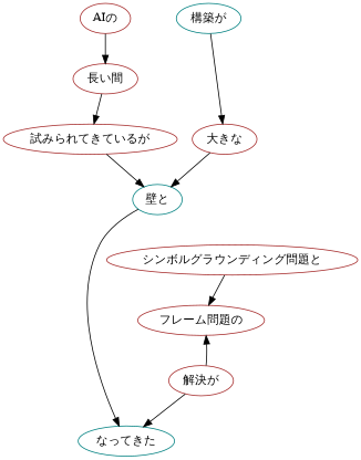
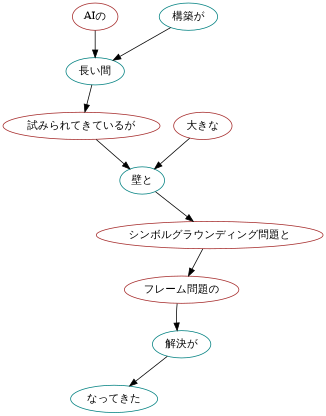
  digraph {
    node [color=brown]
    n1 [label="AIの"]
-   n2 [label="長い間"]
+   n2 [color=teal label="長い間"]
    n3 [color=teal label="構築が"]
    n4 [label="試みられてきているが"]
    n5 [color=teal label="壁と"]
    n6 [color=teal label="なってきた"]
    n7 [label="シンボルグラウンディング問題と"]
    n8 [label="フレーム問題の"]
-   n9 [label="解決が"]
+   n9 [color=teal label="解決が"]
    n10 [label="大きな"]
    n1 -> n2
    n2 -> n4
-   n3 -> n10
+   n3 -> n2
    n4 -> n5
-   n5 -> n6
+   n5 -> n7
    n7 -> n8
-   n9 -> n8
+   n8 -> n9
    n9 -> n6
    n10 -> n5
  }
